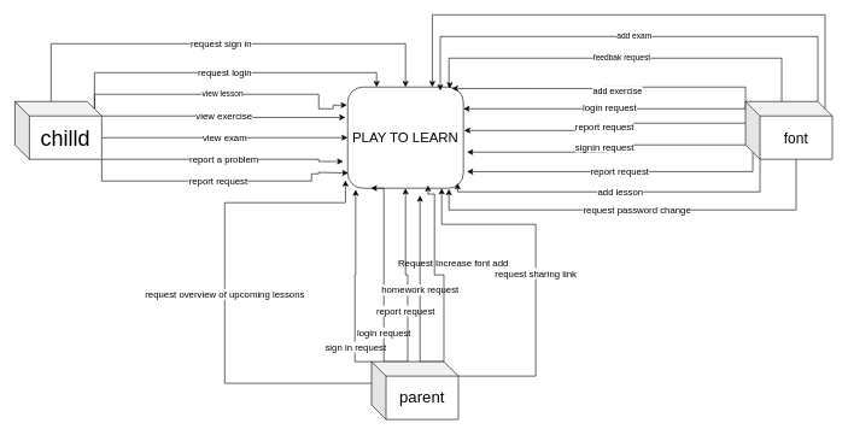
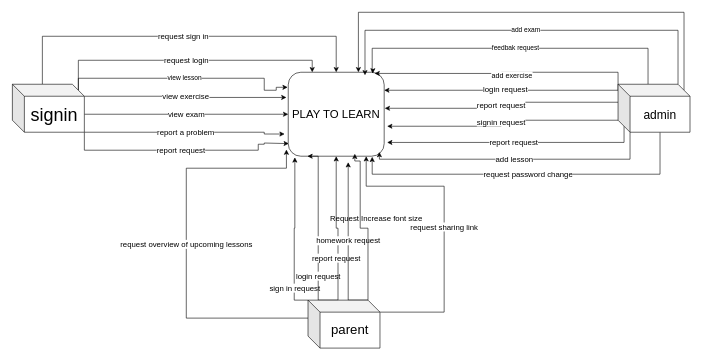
  <mxCell id="0" />
  <mxCell id="1" parent="0" />
  <mxCell id="2" value="&lt;font style=&quot;font-size: 13px&quot;&gt;view exam&lt;/font&gt;" style="edgeStyle=orthogonalEdgeStyle;rounded=0;orthogonalLoop=1;jettySize=auto;html=1;exitX=0;exitY=0;exitDx=120;exitDy=50;exitPerimeter=0;entryX=0;entryY=0.5;entryDx=0;entryDy=0;fontSize=13;" parent="1" source="9" target="10" edge="1"><mxGeometry relative="1" as="geometry" /></mxCell>
  <mxCell id="3" value="&lt;font style=&quot;font-size: 13px&quot;&gt;view exercise&lt;/font&gt;" style="edgeStyle=orthogonalEdgeStyle;rounded=0;orthogonalLoop=1;jettySize=auto;html=1;exitX=0;exitY=0;exitDx=120;exitDy=20;exitPerimeter=0;entryX=-0.019;entryY=0.3;entryDx=0;entryDy=0;entryPerimeter=0;" parent="1" source="9" target="10" edge="1"><mxGeometry relative="1" as="geometry"><mxPoint x="470" y="160" as="targetPoint" /></mxGeometry></mxCell>
  <mxCell id="4" value="request login" style="edgeStyle=orthogonalEdgeStyle;rounded=0;orthogonalLoop=1;jettySize=auto;html=1;exitX=0;exitY=0;exitDx=110;exitDy=10;exitPerimeter=0;entryX=0.25;entryY=0;entryDx=0;entryDy=0;fontSize=13;" parent="1" source="9" target="10" edge="1"><mxGeometry relative="1" as="geometry"><Array as="points"><mxPoint x="130" y="100" /><mxPoint x="520" y="100" /></Array></mxGeometry></mxCell>
  <mxCell id="5" value="request sign in" style="edgeStyle=orthogonalEdgeStyle;rounded=0;orthogonalLoop=1;jettySize=auto;html=1;exitX=0;exitY=0;exitDx=50;exitDy=0;exitPerimeter=0;fontSize=13;entryX=0.5;entryY=0;entryDx=0;entryDy=0;" parent="1" source="9" target="10" edge="1"><mxGeometry relative="1" as="geometry"><mxPoint x="560" y="-20" as="targetPoint" /><Array as="points"><mxPoint x="70" y="60" /><mxPoint x="560" y="60" /></Array></mxGeometry></mxCell>
  <mxCell id="6" value="report a problem" style="edgeStyle=orthogonalEdgeStyle;rounded=0;orthogonalLoop=1;jettySize=auto;html=1;exitX=1;exitY=1;exitDx=0;exitDy=0;exitPerimeter=0;fontSize=13;" parent="1" source="9" edge="1"><mxGeometry relative="1" as="geometry"><mxPoint x="474" y="223" as="targetPoint" /><Array as="points"><mxPoint x="440" y="220" /><mxPoint x="440" y="223" /></Array></mxGeometry></mxCell>
  <mxCell id="7" value="&lt;font style=&quot;font-size: 13px&quot;&gt;report request&lt;/font&gt;" style="edgeStyle=orthogonalEdgeStyle;rounded=0;orthogonalLoop=1;jettySize=auto;html=1;exitX=1;exitY=1;exitDx=0;exitDy=0;exitPerimeter=0;entryX=0.006;entryY=0.85;entryDx=0;entryDy=0;entryPerimeter=0;" edge="1" parent="1" source="9" target="10"><mxGeometry relative="1" as="geometry"><mxPoint x="440" y="310" as="targetPoint" /><Array as="points"><mxPoint x="140" y="250" /><mxPoint x="430" y="250" /><mxPoint x="430" y="240" /><mxPoint x="440" y="240" /><mxPoint x="440" y="238" /></Array></mxGeometry></mxCell>
  <mxCell id="8" value="view lesson" style="edgeStyle=orthogonalEdgeStyle;rounded=0;orthogonalLoop=1;jettySize=auto;html=1;exitX=0;exitY=0;exitDx=110;exitDy=10;exitPerimeter=0;entryX=-0.006;entryY=0.179;entryDx=0;entryDy=0;entryPerimeter=0;" edge="1" parent="1" source="9" target="10"><mxGeometry relative="1" as="geometry"><mxPoint x="470" y="150" as="targetPoint" /><Array as="points"><mxPoint x="130" y="130" /><mxPoint x="440" y="130" /><mxPoint x="440" y="150" /><mxPoint x="460" y="150" /><mxPoint x="460" y="145" /></Array></mxGeometry></mxCell>
- <mxCell id="9" value="&lt;font style=&quot;font-size: 30px&quot;&gt;chilld&lt;/font&gt;" style="shape=cube;whiteSpace=wrap;html=1;boundedLbl=1;backgroundOutline=1;darkOpacity=0.05;darkOpacity2=0.1;" parent="1" vertex="1"><mxGeometry x="20" y="140" width="120" height="80" as="geometry" /></mxCell>
+ <mxCell id="9" value="&lt;font style=&quot;font-size: 30px&quot;&gt;signin&lt;/font&gt;" style="shape=cube;whiteSpace=wrap;html=1;boundedLbl=1;backgroundOutline=1;darkOpacity=0.05;darkOpacity2=0.1;" parent="1" vertex="1"><mxGeometry x="20" y="140" width="120" height="80" as="geometry" /></mxCell>
  <mxCell id="10" value="&lt;font style=&quot;font-size: 19px&quot;&gt;PLAY TO LEARN&lt;/font&gt;" style="rounded=1;whiteSpace=wrap;html=1;" parent="1" vertex="1"><mxGeometry x="480" y="120" width="160" height="140" as="geometry" /></mxCell>
  <mxCell id="11" style="edgeStyle=orthogonalEdgeStyle;rounded=0;orthogonalLoop=1;jettySize=auto;html=1;exitX=0;exitY=0;exitDx=0;exitDy=0;exitPerimeter=0;fontSize=13;" parent="1" source="23" target="10" edge="1"><mxGeometry relative="1" as="geometry"><Array as="points"><mxPoint x="1030" y="150" /></Array></mxGeometry></mxCell>
  <mxCell id="12" value="login request" style="text;html=1;align=center;verticalAlign=middle;resizable=0;points=[];;labelBackgroundColor=#ffffff;fontSize=13;" parent="11" vertex="1" connectable="0"><mxGeometry x="-0.005" y="-3" relative="1" as="geometry"><mxPoint as="offset" /></mxGeometry></mxCell>
  <mxCell id="13" value="report request" style="edgeStyle=orthogonalEdgeStyle;rounded=0;orthogonalLoop=1;jettySize=auto;html=1;exitX=0;exitY=0;exitDx=0;exitDy=30;exitPerimeter=0;entryX=1.006;entryY=0.429;entryDx=0;entryDy=0;entryPerimeter=0;fontSize=13;" parent="1" source="23" target="10" edge="1"><mxGeometry relative="1" as="geometry" /></mxCell>
  <mxCell id="14" value="signin request" style="edgeStyle=orthogonalEdgeStyle;rounded=0;orthogonalLoop=1;jettySize=auto;html=1;exitX=0;exitY=0;exitDx=0;exitDy=60;exitPerimeter=0;entryX=1.031;entryY=0.643;entryDx=0;entryDy=0;entryPerimeter=0;fontSize=13;" parent="1" source="23" target="10" edge="1"><mxGeometry relative="1" as="geometry" /></mxCell>
  <mxCell id="15" value="&lt;font style=&quot;font-size: 13px&quot;&gt;report request&lt;/font&gt;" style="edgeStyle=orthogonalEdgeStyle;rounded=0;orthogonalLoop=1;jettySize=auto;html=1;exitX=0;exitY=0;exitDx=10;exitDy=70;exitPerimeter=0;entryX=1.031;entryY=0.836;entryDx=0;entryDy=0;entryPerimeter=0;" edge="1" parent="1" source="23" target="10"><mxGeometry relative="1" as="geometry"><Array as="points"><mxPoint x="1040" y="237" /></Array></mxGeometry></mxCell>
  <mxCell id="16" value="&lt;font style=&quot;font-size: 13px&quot;&gt;add lesson&lt;/font&gt;" style="edgeStyle=orthogonalEdgeStyle;rounded=0;orthogonalLoop=1;jettySize=auto;html=1;exitX=0;exitY=0;exitDx=20;exitDy=80;exitPerimeter=0;entryX=0.95;entryY=0.95;entryDx=0;entryDy=0;entryPerimeter=0;" edge="1" parent="1" source="23" target="10"><mxGeometry relative="1" as="geometry"><mxPoint x="650" y="265" as="targetPoint" /><Array as="points"><mxPoint x="1050" y="265" /><mxPoint x="632" y="265" /></Array></mxGeometry></mxCell>
  <mxCell id="17" style="edgeStyle=orthogonalEdgeStyle;rounded=0;orthogonalLoop=1;jettySize=auto;html=1;exitX=0;exitY=0;exitDx=0;exitDy=0;exitPerimeter=0;entryX=0.9;entryY=0.014;entryDx=0;entryDy=0;entryPerimeter=0;" edge="1" parent="1" source="23" target="10"><mxGeometry relative="1" as="geometry" /></mxCell>
  <mxCell id="18" value="add exercise" style="text;html=1;align=center;verticalAlign=middle;resizable=0;points=[];;labelBackgroundColor=#ffffff;" vertex="1" connectable="0" parent="17"><mxGeometry x="-0.075" y="5" relative="1" as="geometry"><mxPoint as="offset" /></mxGeometry></mxCell>
  <mxCell id="19" value="feedbak request" style="edgeStyle=orthogonalEdgeStyle;rounded=0;orthogonalLoop=1;jettySize=auto;html=1;exitX=0;exitY=0;exitDx=50;exitDy=0;exitPerimeter=0;entryX=0.881;entryY=0.014;entryDx=0;entryDy=0;entryPerimeter=0;" edge="1" parent="1" source="23" target="10"><mxGeometry relative="1" as="geometry"><mxPoint x="630" y="20" as="targetPoint" /><Array as="points"><mxPoint x="1080" y="80" /><mxPoint x="620" y="80" /><mxPoint x="620" y="120" /><mxPoint x="621" y="120" /></Array></mxGeometry></mxCell>
  <mxCell id="20" value="&lt;font style=&quot;font-size: 13px&quot;&gt;request password change&lt;/font&gt;" style="edgeStyle=orthogonalEdgeStyle;rounded=0;orthogonalLoop=1;jettySize=auto;html=1;exitX=0;exitY=0;exitDx=70;exitDy=80;exitPerimeter=0;" edge="1" parent="1" source="23"><mxGeometry relative="1" as="geometry"><mxPoint x="620" y="261" as="targetPoint" /><Array as="points"><mxPoint x="1100" y="290" /><mxPoint x="620" y="290" /><mxPoint x="620" y="261" /></Array></mxGeometry></mxCell>
  <mxCell id="21" value="add exam" style="edgeStyle=orthogonalEdgeStyle;rounded=0;orthogonalLoop=1;jettySize=auto;html=1;exitX=0;exitY=0;exitDx=100;exitDy=0;exitPerimeter=0;entryX=0.8;entryY=0.036;entryDx=0;entryDy=0;entryPerimeter=0;" edge="1" parent="1" source="23" target="10"><mxGeometry relative="1" as="geometry"><mxPoint x="640" y="-40" as="targetPoint" /><Array as="points"><mxPoint x="1130" y="50" /><mxPoint x="608" y="50" /></Array></mxGeometry></mxCell>
  <mxCell id="22" style="edgeStyle=orthogonalEdgeStyle;rounded=0;orthogonalLoop=1;jettySize=auto;html=1;exitX=0;exitY=0;exitDx=110;exitDy=10;exitPerimeter=0;" edge="1" parent="1" source="23"><mxGeometry relative="1" as="geometry"><mxPoint x="597" y="120" as="targetPoint" /><Array as="points"><mxPoint x="1140" y="20" /><mxPoint x="597" y="20" /></Array></mxGeometry></mxCell>
- <mxCell id="23" value="&lt;font style=&quot;font-size: 20px&quot;&gt;font&lt;/font&gt;" style="shape=cube;whiteSpace=wrap;html=1;boundedLbl=1;backgroundOutline=1;darkOpacity=0.05;darkOpacity2=0.1;fontSize=13;" parent="1" vertex="1"><mxGeometry x="1030" y="140" width="120" height="80" as="geometry" /></mxCell>
+ <mxCell id="23" value="&lt;font style=&quot;font-size: 20px&quot;&gt;admin&lt;/font&gt;" style="shape=cube;whiteSpace=wrap;html=1;boundedLbl=1;backgroundOutline=1;darkOpacity=0.05;darkOpacity2=0.1;fontSize=13;" parent="1" vertex="1"><mxGeometry x="1030" y="140" width="120" height="80" as="geometry" /></mxCell>
  <mxCell id="24" value="&lt;font style=&quot;font-size: 13px&quot;&gt;sign in request&lt;/font&gt;" style="edgeStyle=orthogonalEdgeStyle;rounded=0;orthogonalLoop=1;jettySize=auto;html=1;exitX=0;exitY=0;exitDx=0;exitDy=0;exitPerimeter=0;entryX=0.069;entryY=1.014;entryDx=0;entryDy=0;entryPerimeter=0;" edge="1" parent="1" source="31" target="10"><mxGeometry x="-0.672" y="-1" relative="1" as="geometry"><Array as="points"><mxPoint x="490" y="500" /><mxPoint x="490" y="380" /><mxPoint x="491" y="380" /></Array><mxPoint as="offset" /></mxGeometry></mxCell>
  <mxCell id="25" value="&lt;font style=&quot;font-size: 13px&quot;&gt;login request&lt;/font&gt;" style="edgeStyle=orthogonalEdgeStyle;rounded=0;orthogonalLoop=1;jettySize=auto;html=1;exitX=0;exitY=0;exitDx=50;exitDy=0;exitPerimeter=0;entryX=0.2;entryY=1;entryDx=0;entryDy=0;entryPerimeter=0;" edge="1" parent="1" source="31" target="10"><mxGeometry x="-0.498" relative="1" as="geometry"><Array as="points"><mxPoint x="530" y="500" /><mxPoint x="530" y="260" /></Array><mxPoint as="offset" /></mxGeometry></mxCell>
  <mxCell id="26" value="&lt;font style=&quot;font-size: 13px&quot;&gt;report request&lt;/font&gt;" style="edgeStyle=orthogonalEdgeStyle;rounded=0;orthogonalLoop=1;jettySize=auto;html=1;exitX=0;exitY=0;exitDx=50;exitDy=0;exitPerimeter=0;entryX=0.5;entryY=1;entryDx=0;entryDy=0;" edge="1" parent="1" source="31" target="10"><mxGeometry x="0.012" y="50" relative="1" as="geometry"><mxPoint x="50" y="50" as="offset" /></mxGeometry></mxCell>
  <mxCell id="27" value="&lt;font style=&quot;font-size: 13px&quot;&gt;homework request&lt;/font&gt;" style="edgeStyle=orthogonalEdgeStyle;rounded=0;orthogonalLoop=1;jettySize=auto;html=1;exitX=0;exitY=0;exitDx=100;exitDy=0;exitPerimeter=0;" edge="1" parent="1" source="31"><mxGeometry relative="1" as="geometry"><mxPoint x="580" y="270" as="targetPoint" /><Array as="points"><mxPoint x="580" y="500" /></Array></mxGeometry></mxCell>
  <mxCell id="28" style="edgeStyle=orthogonalEdgeStyle;rounded=0;orthogonalLoop=1;jettySize=auto;html=1;exitX=0;exitY=0;exitDx=100;exitDy=0;exitPerimeter=0;entryX=0.694;entryY=0.971;entryDx=0;entryDy=0;entryPerimeter=0;" edge="1" parent="1" source="31" target="10"><mxGeometry relative="1" as="geometry"><Array as="points"><mxPoint x="613" y="380" /><mxPoint x="600" y="380" /><mxPoint x="600" y="268" /><mxPoint x="591" y="268" /></Array></mxGeometry></mxCell>
  <mxCell id="29" value="&lt;font style=&quot;font-size: 13px&quot;&gt;request overview of upcoming lessons&lt;/font&gt;" style="edgeStyle=orthogonalEdgeStyle;rounded=0;orthogonalLoop=1;jettySize=auto;html=1;exitX=0;exitY=0;exitDx=0;exitDy=30;exitPerimeter=0;entryX=-0.019;entryY=0.921;entryDx=0;entryDy=0;entryPerimeter=0;" edge="1" parent="1" source="31" target="10"><mxGeometry relative="1" as="geometry"><mxPoint x="300" y="280" as="targetPoint" /><Array as="points"><mxPoint x="310" y="530" /><mxPoint x="310" y="280" /><mxPoint x="477" y="280" /></Array></mxGeometry></mxCell>
  <mxCell id="30" value="&lt;font style=&quot;font-size: 13px&quot;&gt;request sharing link&lt;/font&gt;" style="edgeStyle=orthogonalEdgeStyle;rounded=0;orthogonalLoop=1;jettySize=auto;html=1;exitX=0;exitY=0;exitDx=120;exitDy=20;exitPerimeter=0;" edge="1" parent="1" source="31"><mxGeometry relative="1" as="geometry"><mxPoint x="610" y="260" as="targetPoint" /><Array as="points"><mxPoint x="740" y="520" /><mxPoint x="740" y="310" /></Array></mxGeometry></mxCell>
  <mxCell id="31" value="&lt;font style=&quot;font-size: 22px&quot;&gt;parent&lt;/font&gt;" style="shape=cube;whiteSpace=wrap;html=1;boundedLbl=1;backgroundOutline=1;darkOpacity=0.05;darkOpacity2=0.1;" vertex="1" parent="1"><mxGeometry x="513" y="500" width="120" height="80" as="geometry" /></mxCell>
- <mxCell id="32" value="&lt;font style=&quot;font-size: 13px&quot;&gt;Request Increase font add&lt;/font&gt;" style="text;html=1;" vertex="1" parent="1"><mxGeometry x="548" y="350" width="170" height="30" as="geometry" /></mxCell>
+ <mxCell id="32" value="&lt;font style=&quot;font-size: 13px&quot;&gt;Request Increase font size&lt;/font&gt;" style="text;html=1;" vertex="1" parent="1"><mxGeometry x="548" y="350" width="170" height="30" as="geometry" /></mxCell>
